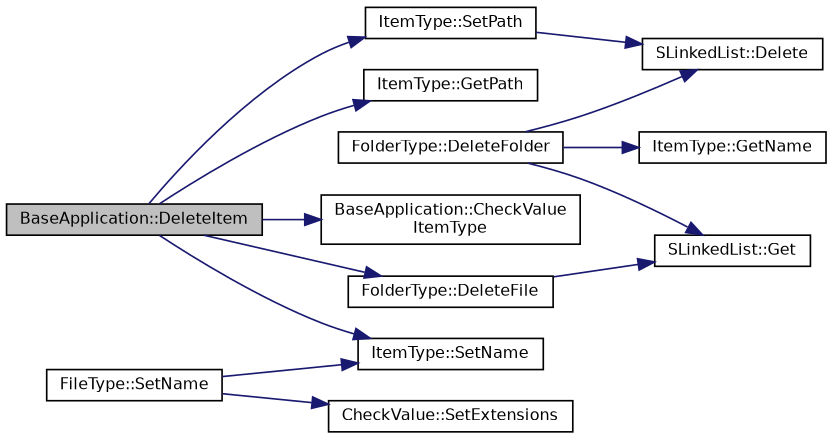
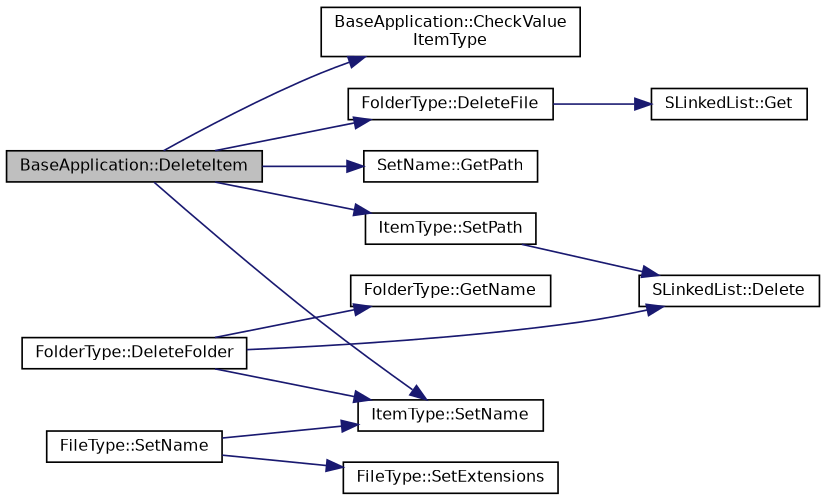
  digraph {
    rankdir=LR
    node [color=black fillcolor=white fontname=Helvetica fontsize=10 shape=record style=filled]
    edge [color=midnightblue fontname=Helvetica fontsize=10 labelfontname=Helvetica labelfontsize=10 style=solid]
    n1 [fillcolor=grey75 fontcolor=black height=0.2 label="BaseApplication::DeleteItem" width=0.4]
    n2 [height=0.2 label="BaseApplication::CheckValue\lItemType" width=0.4]
    n3 [height=0.2 label="ItemType::SetName" width=0.4]
    n4 [height=0.2 label="ItemType::SetPath" width=0.4]
-   n5 [height=0.2 label="ItemType::GetPath" width=0.4]
+   n5 [height=0.2 label="SetName::GetPath" width=0.4]
    n6 [height=0.2 label="FolderType::DeleteFile" width=0.4]
    n7 [height=0.2 label="FileType::SetName" width=0.4]
-   n8 [height=0.2 label="CheckValue::SetExtensions" width=0.4]
+   n8 [height=0.2 label="FileType::SetExtensions" width=0.4]
    n9 [height=0.2 label="SLinkedList::Delete" width=0.4]
    n10 [height=0.2 label="SLinkedList::Get" width=0.4]
    n11 [height=0.2 label="FolderType::DeleteFolder" width=0.4]
-   n12 [height=0.2 label="ItemType::GetName" width=0.4]
+   n12 [height=0.2 label="FolderType::GetName" width=0.4]
    n1 -> n2
    n1 -> n3
    n1 -> n4
    n1 -> n5
    n1 -> n6
    n4 -> n9
    n6 -> n10
    n7 -> n3
    n7 -> n8
    n11 -> n9
-   n11 -> n10
+   n11 -> n3
    n11 -> n12
  }
